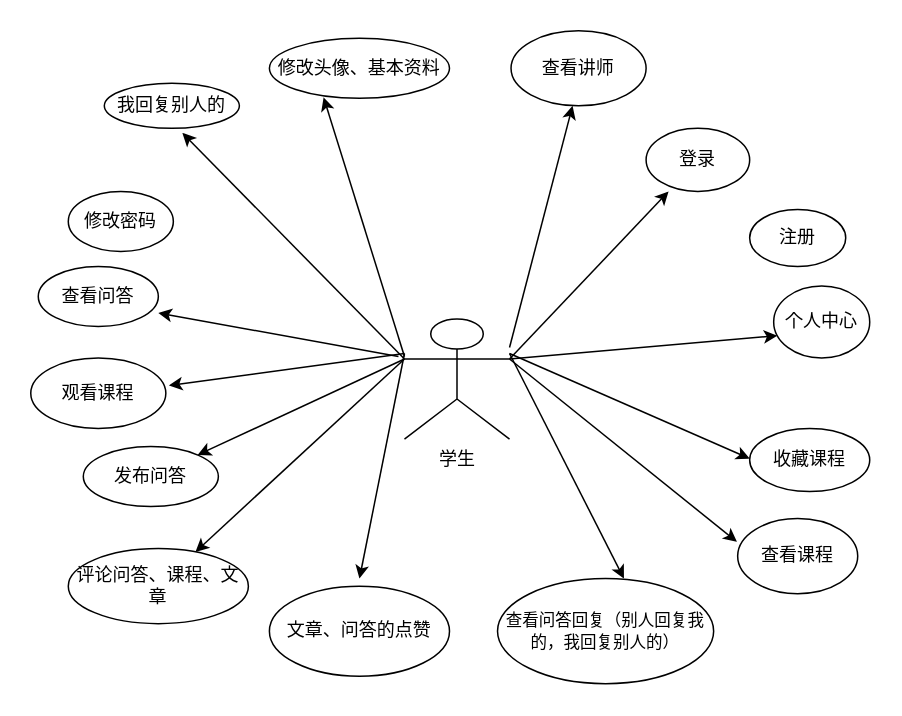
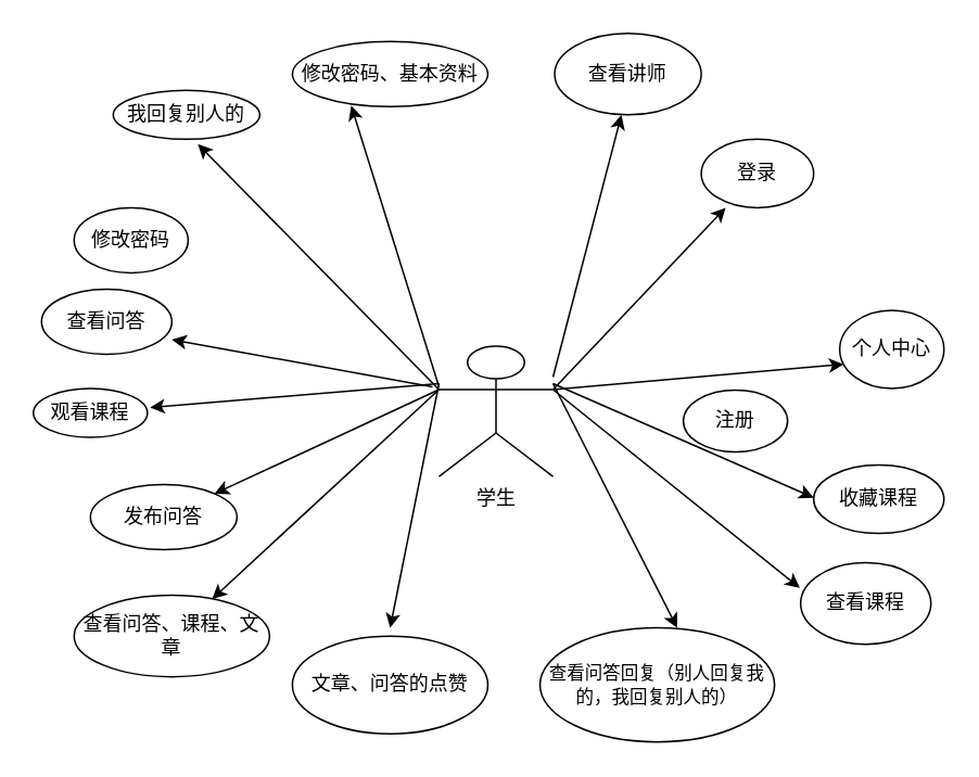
  <mxCell id="0" />
  <mxCell id="1" parent="0" />
  <mxCell id="2" value="学生" style="shape=umlActor;verticalLabelPosition=bottom;verticalAlign=top;html=1;outlineConnect=0;" vertex="1" parent="1"><mxGeometry x="269" y="212" width="70" height="80" as="geometry" /></mxCell>
  <mxCell id="3" value="登录" style="ellipse;whiteSpace=wrap;html=1;" vertex="1" parent="1"><mxGeometry x="430" y="85" width="69" height="42" as="geometry" /></mxCell>
- <mxCell id="4" value="注册" style="ellipse;whiteSpace=wrap;html=1;" vertex="1" parent="1"><mxGeometry x="499" y="139" width="64" height="38" as="geometry" /></mxCell>
+ <mxCell id="4" value="注册" style="ellipse;whiteSpace=wrap;html=1;" vertex="1" parent="1"><mxGeometry x="419" y="239" width="64" height="38" as="geometry" /></mxCell>
  <mxCell id="5" value="查看课程" style="ellipse;whiteSpace=wrap;html=1;" vertex="1" parent="1"><mxGeometry x="491" y="345" width="80" height="50" as="geometry" /></mxCell>
  <mxCell id="6" value="我回复别人的" style="ellipse;whiteSpace=wrap;html=1;" vertex="1" parent="1"><mxGeometry x="69" y="55" width="90" height="30" as="geometry" /></mxCell>
  <mxCell id="7" value="查看问答" style="ellipse;whiteSpace=wrap;html=1;" vertex="1" parent="1"><mxGeometry x="25" y="177" width="80" height="40" as="geometry" /></mxCell>
  <mxCell id="8" value="发布问答" style="ellipse;whiteSpace=wrap;html=1;" vertex="1" parent="1"><mxGeometry x="55" y="297" width="90" height="40" as="geometry" /></mxCell>
- <mxCell id="9" value="评论问答、课程、文章" style="ellipse;whiteSpace=wrap;html=1;" vertex="1" parent="1"><mxGeometry x="45" y="365" width="120" height="50" as="geometry" /></mxCell>
+ <mxCell id="9" value="查看问答、课程、文章" style="ellipse;whiteSpace=wrap;html=1;" vertex="1" parent="1"><mxGeometry x="45" y="365" width="120" height="50" as="geometry" /></mxCell>
  <mxCell id="10" value="个人中心" style="ellipse;whiteSpace=wrap;html=1;" vertex="1" parent="1"><mxGeometry x="515" y="190" width="64" height="48" as="geometry" /></mxCell>
  <mxCell id="11" value="修改密码" style="ellipse;whiteSpace=wrap;html=1;" vertex="1" parent="1"><mxGeometry x="45" y="127" width="70" height="40" as="geometry" /></mxCell>
  <mxCell id="12" value="&lt;font style=&quot;font-size: 11px&quot;&gt;查看问答回复（别人回复我的，我回复别人的）&lt;/font&gt;" style="ellipse;whiteSpace=wrap;html=1;" vertex="1" parent="1"><mxGeometry x="331" y="385" width="144" height="70" as="geometry" /></mxCell>
- <mxCell id="13" value="修改头像、基本资料" style="ellipse;whiteSpace=wrap;html=1;" vertex="1" parent="1"><mxGeometry x="179" y="25" width="120" height="40" as="geometry" /></mxCell>
+ <mxCell id="13" value="修改密码、基本资料" style="ellipse;whiteSpace=wrap;html=1;" vertex="1" parent="1"><mxGeometry x="179" y="25" width="120" height="40" as="geometry" /></mxCell>
  <mxCell id="14" value="" style="endArrow=classic;html=1;exitX=0;exitY=0.333;exitDx=0;exitDy=0;exitPerimeter=0;" edge="1" parent="1" source="2" target="8"><mxGeometry width="50" height="50" relative="1" as="geometry"><mxPoint x="265" y="237" as="sourcePoint" /><mxPoint x="295" y="267" as="targetPoint" /></mxGeometry></mxCell>
  <mxCell id="15" value="" style="endArrow=classic;html=1;entryX=1;entryY=0.775;entryDx=0;entryDy=0;entryPerimeter=0;" edge="1" parent="1" target="7"><mxGeometry width="50" height="50" relative="1" as="geometry"><mxPoint x="265" y="237" as="sourcePoint" /><mxPoint x="104.998" y="242.257" as="targetPoint" /></mxGeometry></mxCell>
  <mxCell id="16" value="" style="endArrow=classic;html=1;exitX=0;exitY=0.333;exitDx=0;exitDy=0;exitPerimeter=0;" edge="1" parent="1" source="2" target="9"><mxGeometry width="50" height="50" relative="1" as="geometry"><mxPoint x="265" y="237" as="sourcePoint" /><mxPoint x="164.998" y="376.997" as="targetPoint" /></mxGeometry></mxCell>
  <mxCell id="17" value="" style="endArrow=classic;html=1;exitX=0;exitY=0.333;exitDx=0;exitDy=0;exitPerimeter=0;entryX=0.578;entryY=1.1;entryDx=0;entryDy=0;entryPerimeter=0;" edge="1" parent="1" source="2" target="6"><mxGeometry width="50" height="50" relative="1" as="geometry"><mxPoint x="265" y="237" as="sourcePoint" /><mxPoint x="184.998" y="116.997" as="targetPoint" /></mxGeometry></mxCell>
  <mxCell id="18" value="" style="endArrow=classic;html=1;exitX=1;exitY=0.333;exitDx=0;exitDy=0;exitPerimeter=0;" edge="1" parent="1" source="2"><mxGeometry width="50" height="50" relative="1" as="geometry"><mxPoint x="530" y="237" as="sourcePoint" /><mxPoint x="445" y="127" as="targetPoint" /></mxGeometry></mxCell>
  <mxCell id="19" value="" style="endArrow=classic;html=1;exitX=1;exitY=0.333;exitDx=0;exitDy=0;exitPerimeter=0;entryX=0.038;entryY=0.69;entryDx=0;entryDy=0;entryPerimeter=0;" edge="1" parent="1" source="2" target="10"><mxGeometry width="50" height="50" relative="1" as="geometry"><mxPoint x="349" y="248.667" as="sourcePoint" /><mxPoint x="471" y="190.33" as="targetPoint" /></mxGeometry></mxCell>
  <mxCell id="20" value="" style="endArrow=classic;html=1;exitX=1;exitY=0.333;exitDx=0;exitDy=0;exitPerimeter=0;entryX=-0.006;entryY=0.31;entryDx=0;entryDy=0;entryPerimeter=0;" edge="1" parent="1" source="2" target="5"><mxGeometry width="50" height="50" relative="1" as="geometry"><mxPoint x="325" y="327.967" as="sourcePoint" /><mxPoint x="463.28" y="347" as="targetPoint" /></mxGeometry></mxCell>
  <mxCell id="21" value="" style="endArrow=classic;html=1;entryX=0.301;entryY=0.983;entryDx=0;entryDy=0;entryPerimeter=0;" edge="1" parent="1" target="13"><mxGeometry width="50" height="50" relative="1" as="geometry"><mxPoint x="269" y="237" as="sourcePoint" /><mxPoint x="319" y="187" as="targetPoint" /></mxGeometry></mxCell>
  <mxCell id="22" value="" style="endArrow=classic;html=1;entryX=0.585;entryY=0;entryDx=0;entryDy=0;entryPerimeter=0;" edge="1" parent="1" target="12"><mxGeometry width="50" height="50" relative="1" as="geometry"><mxPoint x="339" y="235" as="sourcePoint" /><mxPoint x="399" y="335" as="targetPoint" /></mxGeometry></mxCell>
  <mxCell id="23" value="文章、问答的点赞" style="ellipse;whiteSpace=wrap;html=1;" vertex="1" parent="1"><mxGeometry x="179" y="390" width="120" height="60" as="geometry" /></mxCell>
  <mxCell id="24" value="收藏课程" style="ellipse;whiteSpace=wrap;html=1;" vertex="1" parent="1"><mxGeometry x="499" y="285" width="80" height="42" as="geometry" /></mxCell>
  <mxCell id="25" value="" style="endArrow=classic;html=1;" edge="1" parent="1"><mxGeometry width="50" height="50" relative="1" as="geometry"><mxPoint x="339" y="235" as="sourcePoint" /><mxPoint x="499" y="305" as="targetPoint" /></mxGeometry></mxCell>
  <mxCell id="26" value="" style="endArrow=classic;html=1;" edge="1" parent="1"><mxGeometry width="50" height="50" relative="1" as="geometry"><mxPoint x="269" y="235" as="sourcePoint" /><mxPoint x="239" y="385" as="targetPoint" /></mxGeometry></mxCell>
- <mxCell id="27" value="观看课程" style="ellipse;whiteSpace=wrap;html=1;" vertex="1" parent="1"><mxGeometry x="20" y="238" width="90" height="47" as="geometry" /></mxCell>
+ <mxCell id="27" value="观看课程" style="ellipse;whiteSpace=wrap;html=1;" vertex="1" parent="1"><mxGeometry x="20" y="238" width="70" height="30" as="geometry" /></mxCell>
  <mxCell id="28" value="" style="endArrow=classic;html=1;entryX=1.023;entryY=0.389;entryDx=0;entryDy=0;entryPerimeter=0;" edge="1" parent="1" target="27"><mxGeometry width="50" height="50" relative="1" as="geometry"><mxPoint x="269" y="235" as="sourcePoint" /><mxPoint x="160" y="212" as="targetPoint" /></mxGeometry></mxCell>
  <mxCell id="29" value="查看讲师" style="ellipse;whiteSpace=wrap;html=1;" vertex="1" parent="1"><mxGeometry x="340" y="20" width="90" height="50" as="geometry" /></mxCell>
  <mxCell id="30" value="" style="endArrow=classic;html=1;" edge="1" parent="1"><mxGeometry width="50" height="50" relative="1" as="geometry"><mxPoint x="339" y="231" as="sourcePoint" /><mxPoint x="381" y="70" as="targetPoint" /></mxGeometry></mxCell>
